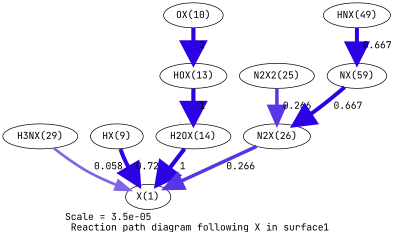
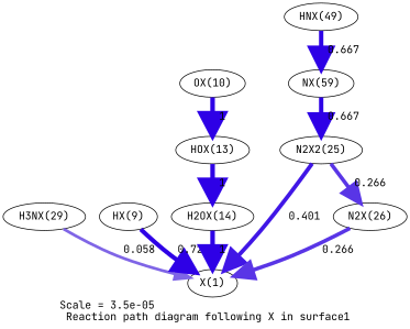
  digraph {
    fontname="JetBrains Mono"
    label="Scale = 3.5e-05\l Reaction path diagram following X in surface1"
    node [fontname="JetBrains Mono"]
    edge [arrowsize=3 color="0.7, 1.5, 0.9" fontname="JetBrains Mono" penwidth=6]
    n1 [label="H3NX(29)"]
    n2 [label="X(1)"]
    n3 [label="HX(9)"]
    n4 [label="H2OX(14)"]
    n5 [label="N2X2(25)"]
    n6 [label="N2X(26)"]
    n7 [label="HNX(49)"]
    n8 [label="NX(59)"]
    n9 [label="OX(10)"]
    n10 [label="HOX(13)"]
    n1 -> n2 [arrowsize=1.93 color="0.7, 0.558, 0.9" label=" 0.058" penwidth=3.85]
    n3 -> n2 [arrowsize=2.88 color="0.7, 1.22, 0.9" label=" 0.725" penwidth=5.76]
    n4 -> n2 [label=" 1"]
+   n5 -> n2 [arrowsize=2.65 color="0.7, 0.901, 0.9" label=" 0.401" penwidth=5.31]
    n5 -> n6 [arrowsize=2.5 color="0.7, 0.766, 0.9" label=" 0.266" penwidth=5]
    n6 -> n2 [arrowsize=2.5 color="0.7, 0.766, 0.9" label=" 0.266" penwidth=5]
    n7 -> n8 [arrowsize=2.85 color="0.7, 1.17, 0.9" label=" 0.667" penwidth=5.69]
-   n8 -> n6 [arrowsize=2.85 color="0.7, 1.17, 0.9" label=" 0.667" penwidth=5.69]
-   n9 -> n10 [label=" 2"]
+   n8 -> n5 [arrowsize=2.85 color="0.7, 1.17, 0.9" label=" 0.667" penwidth=5.69]
+   n9 -> n10 [label=" 1"]
    n10 -> n4 [label=" 1"]
  }
